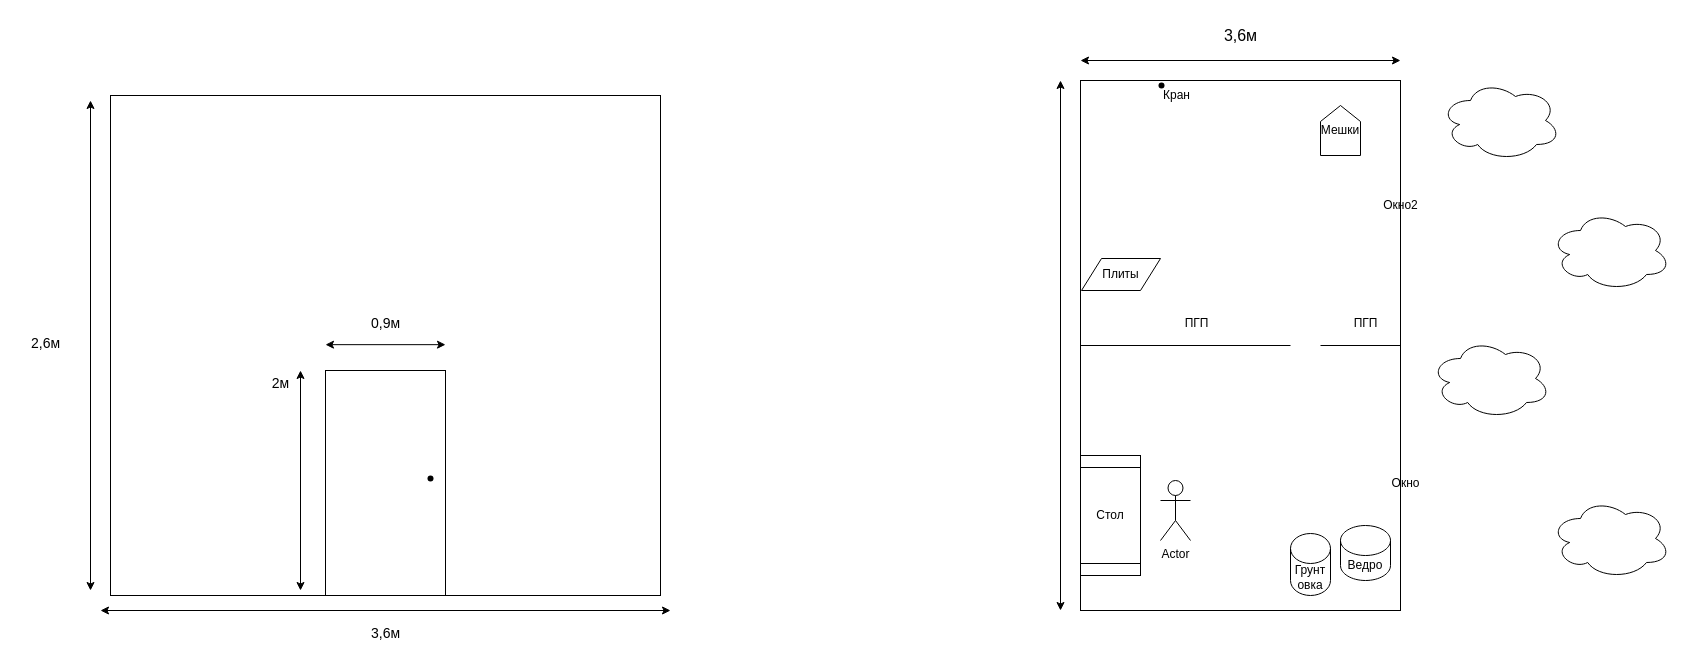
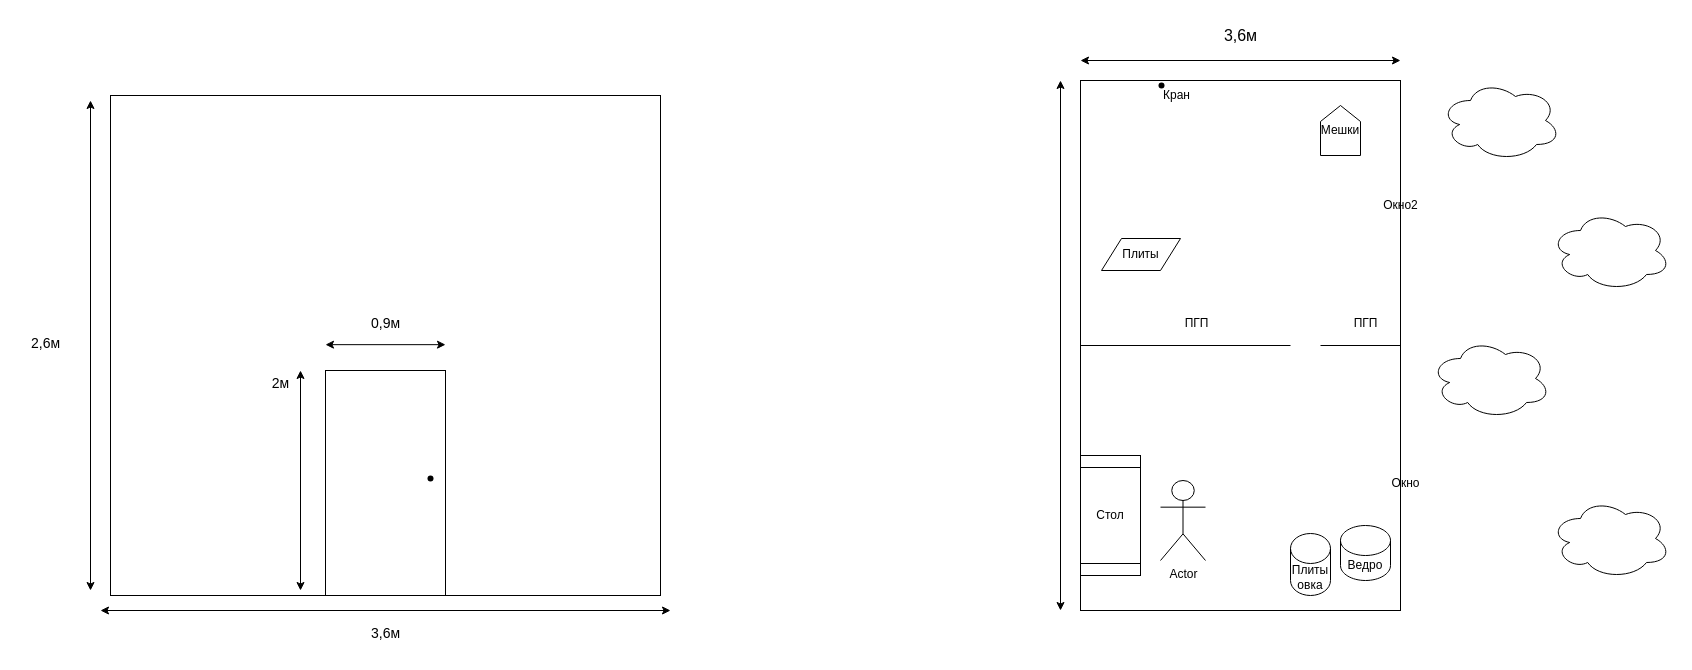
  <mxCell id="0" />
  <mxCell id="1" parent="0" />
  <mxCell id="2" value="" style="rounded=0;whiteSpace=wrap;html=1;" vertex="1" parent="1"><mxGeometry x="110" y="95" width="550" height="500" as="geometry" /></mxCell>
  <mxCell id="3" value="" style="rounded=0;whiteSpace=wrap;html=1;" vertex="1" parent="1"><mxGeometry x="1080" y="80" width="320" height="530" as="geometry" /></mxCell>
  <mxCell id="4" value="" style="endArrow=classic;startArrow=classic;html=1;rounded=0;" edge="1" parent="1"><mxGeometry width="50" height="50" relative="1" as="geometry"><mxPoint x="1060" y="610" as="sourcePoint" /><mxPoint x="1060" y="80" as="targetPoint" /></mxGeometry></mxCell>
  <mxCell id="5" value="" style="endArrow=classic;startArrow=classic;html=1;rounded=0;" edge="1" parent="1"><mxGeometry width="50" height="50" relative="1" as="geometry"><mxPoint x="1080" y="60" as="sourcePoint" /><mxPoint x="1400" y="60" as="targetPoint" /></mxGeometry></mxCell>
  <mxCell id="6" value="&lt;font size=&quot;3&quot;&gt;3,6м&lt;/font&gt;" style="text;html=1;align=center;verticalAlign=middle;resizable=0;points=[];autosize=1;strokeColor=none;fillColor=none;" vertex="1" parent="1"><mxGeometry x="1210" y="20" width="60" height="30" as="geometry" /></mxCell>
  <mxCell id="7" value="" style="endArrow=none;html=1;rounded=0;exitX=0;exitY=0.5;exitDx=0;exitDy=0;" edge="1" parent="1" source="3"><mxGeometry width="50" height="50" relative="1" as="geometry"><mxPoint x="1170" y="380" as="sourcePoint" /><mxPoint x="1290" y="345" as="targetPoint" /></mxGeometry></mxCell>
  <mxCell id="8" value="" style="endArrow=none;html=1;rounded=0;entryX=1;entryY=0.5;entryDx=0;entryDy=0;" edge="1" parent="1" target="3"><mxGeometry width="50" height="50" relative="1" as="geometry"><mxPoint x="1320" y="345" as="sourcePoint" /><mxPoint x="1400" y="350" as="targetPoint" /></mxGeometry></mxCell>
  <mxCell id="9" value="ПГП" style="text;html=1;align=center;verticalAlign=middle;resizable=0;points=[];autosize=1;strokeColor=none;fillColor=none;" vertex="1" parent="1"><mxGeometry x="1170.5" y="308" width="50" height="30" as="geometry" /></mxCell>
  <mxCell id="10" value="ПГП" style="text;html=1;align=center;verticalAlign=middle;resizable=0;points=[];autosize=1;strokeColor=none;fillColor=none;" vertex="1" parent="1"><mxGeometry x="1340" y="308" width="50" height="30" as="geometry" /></mxCell>
  <mxCell id="11" value="" style="endArrow=classic;startArrow=classic;html=1;rounded=0;" edge="1" parent="1"><mxGeometry width="50" height="50" relative="1" as="geometry"><mxPoint x="100" y="610" as="sourcePoint" /><mxPoint x="670" y="610" as="targetPoint" /></mxGeometry></mxCell>
  <mxCell id="12" value="&lt;font style=&quot;font-size: 14px;&quot;&gt;3,6м&lt;/font&gt;" style="text;html=1;align=center;verticalAlign=middle;resizable=0;points=[];autosize=1;strokeColor=none;fillColor=none;" vertex="1" parent="1"><mxGeometry x="360" y="618" width="50" height="30" as="geometry" /></mxCell>
  <mxCell id="13" value="" style="endArrow=classic;startArrow=classic;html=1;rounded=0;" edge="1" parent="1"><mxGeometry width="50" height="50" relative="1" as="geometry"><mxPoint x="90" y="590" as="sourcePoint" /><mxPoint x="90" y="100" as="targetPoint" /></mxGeometry></mxCell>
  <mxCell id="14" value="&lt;font style=&quot;font-size: 14px;&quot;&gt;2,6м&lt;br&gt;&lt;/font&gt;" style="text;html=1;align=center;verticalAlign=middle;resizable=0;points=[];autosize=1;strokeColor=none;fillColor=none;" vertex="1" parent="1"><mxGeometry x="20" y="328" width="50" height="30" as="geometry" /></mxCell>
  <mxCell id="15" value="" style="rounded=0;whiteSpace=wrap;html=1;" vertex="1" parent="1"><mxGeometry x="325" y="370" width="120" height="225" as="geometry" /></mxCell>
  <mxCell id="16" value="" style="endArrow=classic;startArrow=classic;html=1;rounded=0;" edge="1" parent="1"><mxGeometry width="50" height="50" relative="1" as="geometry"><mxPoint x="300" y="590" as="sourcePoint" /><mxPoint x="300" y="370" as="targetPoint" /></mxGeometry></mxCell>
  <mxCell id="17" value="&lt;font style=&quot;font-size: 14px;&quot;&gt;2м&lt;/font&gt;" style="text;html=1;align=center;verticalAlign=middle;resizable=0;points=[];autosize=1;strokeColor=none;fillColor=none;" vertex="1" parent="1"><mxGeometry x="260" y="367.5" width="40" height="30" as="geometry" /></mxCell>
  <mxCell id="18" value="" style="endArrow=classic;startArrow=classic;html=1;rounded=0;" edge="1" parent="1"><mxGeometry width="50" height="50" relative="1" as="geometry"><mxPoint x="325" y="344.17" as="sourcePoint" /><mxPoint x="445" y="344.17" as="targetPoint" /></mxGeometry></mxCell>
  <mxCell id="19" value="&lt;font style=&quot;font-size: 14px;&quot;&gt;0,9м&lt;/font&gt;" style="text;html=1;align=center;verticalAlign=middle;resizable=0;points=[];autosize=1;strokeColor=none;fillColor=none;" vertex="1" parent="1"><mxGeometry x="360" y="308" width="50" height="30" as="geometry" /></mxCell>
  <mxCell id="20" value="" style="ellipse;shape=cloud;whiteSpace=wrap;html=1;" vertex="1" parent="1"><mxGeometry x="1440" y="80" width="120" height="80" as="geometry" /></mxCell>
  <mxCell id="21" value="" style="ellipse;shape=cloud;whiteSpace=wrap;html=1;" vertex="1" parent="1"><mxGeometry x="1550" y="210" width="120" height="80" as="geometry" /></mxCell>
  <mxCell id="22" value="" style="ellipse;shape=cloud;whiteSpace=wrap;html=1;" vertex="1" parent="1"><mxGeometry x="1430" y="338" width="120" height="80" as="geometry" /></mxCell>
  <mxCell id="23" value="" style="ellipse;shape=cloud;whiteSpace=wrap;html=1;" vertex="1" parent="1"><mxGeometry x="1550" y="498" width="120" height="80" as="geometry" /></mxCell>
  <mxCell id="24" value="Окно" style="text;html=1;align=center;verticalAlign=middle;resizable=0;points=[];autosize=1;strokeColor=none;fillColor=none;" vertex="1" parent="1"><mxGeometry x="1380" y="467.5" width="50" height="30" as="geometry" /></mxCell>
  <mxCell id="25" value="Окно2" style="text;html=1;align=center;verticalAlign=middle;resizable=0;points=[];autosize=1;strokeColor=none;fillColor=none;" vertex="1" parent="1"><mxGeometry x="1370" y="190" width="60" height="30" as="geometry" /></mxCell>
  <mxCell id="26" value="Стол" style="shape=process;whiteSpace=wrap;html=1;backgroundOutline=1;direction=south;" vertex="1" parent="1"><mxGeometry x="1080" y="455" width="60" height="120" as="geometry" /></mxCell>
- <mxCell id="27" value="Actor" style="shape=umlActor;verticalLabelPosition=bottom;verticalAlign=top;html=1;outlineConnect=0;" vertex="1" parent="1"><mxGeometry x="1160" y="480" width="30" height="60" as="geometry" /></mxCell>
+ <mxCell id="27" value="Actor" style="shape=umlActor;verticalLabelPosition=bottom;verticalAlign=top;html=1;outlineConnect=0;" vertex="1" parent="1"><mxGeometry x="1160" y="480" width="45" height="80" as="geometry" /></mxCell>
  <mxCell id="28" value="Ведро" style="shape=cylinder3;whiteSpace=wrap;html=1;boundedLbl=1;backgroundOutline=1;size=15;" vertex="1" parent="1"><mxGeometry x="1340" y="525" width="50" height="55" as="geometry" /></mxCell>
  <mxCell id="29" value="" style="shape=waypoint;sketch=0;fillStyle=solid;size=6;pointerEvents=1;points=[];fillColor=none;resizable=0;rotatable=0;perimeter=centerPerimeter;snapToPoint=1;" vertex="1" parent="1"><mxGeometry x="1151" y="75" width="20" height="20" as="geometry" /></mxCell>
  <mxCell id="30" value="Кран" style="text;html=1;align=center;verticalAlign=middle;resizable=0;points=[];autosize=1;strokeColor=none;fillColor=none;" vertex="1" parent="1"><mxGeometry x="1151" y="80" width="50" height="30" as="geometry" /></mxCell>
  <mxCell id="31" value="Мешки" style="shape=loopLimit;whiteSpace=wrap;html=1;" vertex="1" parent="1"><mxGeometry x="1320" y="105" width="40" height="50" as="geometry" /></mxCell>
  <mxCell id="32" value="" style="shape=waypoint;sketch=0;fillStyle=solid;size=6;pointerEvents=1;points=[];fillColor=none;resizable=0;rotatable=0;perimeter=centerPerimeter;snapToPoint=1;" vertex="1" parent="1"><mxGeometry x="420" y="468" width="20" height="20" as="geometry" /></mxCell>
- <mxCell id="33" value="Плиты" style="shape=parallelogram;perimeter=parallelogramPerimeter;whiteSpace=wrap;html=1;fixedSize=1;" vertex="1" parent="1"><mxGeometry x="1081" y="258" width="79" height="32" as="geometry" /></mxCell>
- <mxCell id="34" value="Грунт&lt;br&gt;овка" style="shape=cylinder3;whiteSpace=wrap;html=1;boundedLbl=1;backgroundOutline=1;size=15;" vertex="1" parent="1"><mxGeometry x="1290" y="533" width="40" height="62" as="geometry" /></mxCell>
+ <mxCell id="33" value="Плиты" style="shape=parallelogram;perimeter=parallelogramPerimeter;whiteSpace=wrap;html=1;fixedSize=1;" vertex="1" parent="1"><mxGeometry x="1101" y="238" width="79" height="32" as="geometry" /></mxCell>
+ <mxCell id="34" value="Плиты&lt;br&gt;овка" style="shape=cylinder3;whiteSpace=wrap;html=1;boundedLbl=1;backgroundOutline=1;size=15;" vertex="1" parent="1"><mxGeometry x="1290" y="533" width="40" height="62" as="geometry" /></mxCell>
